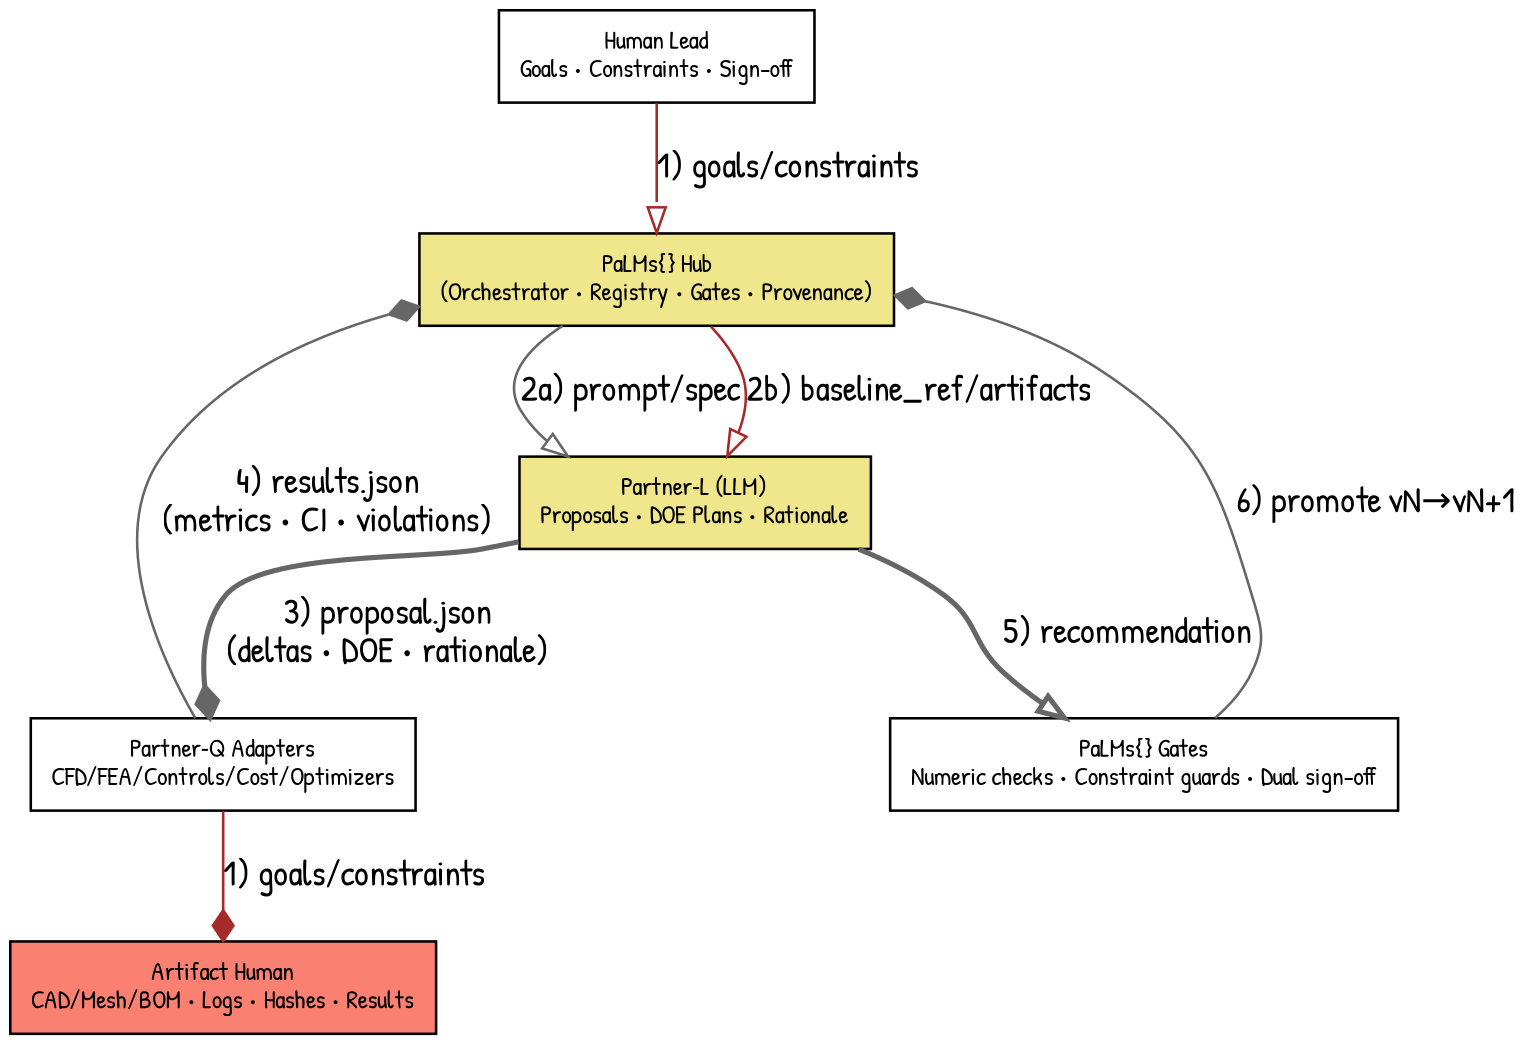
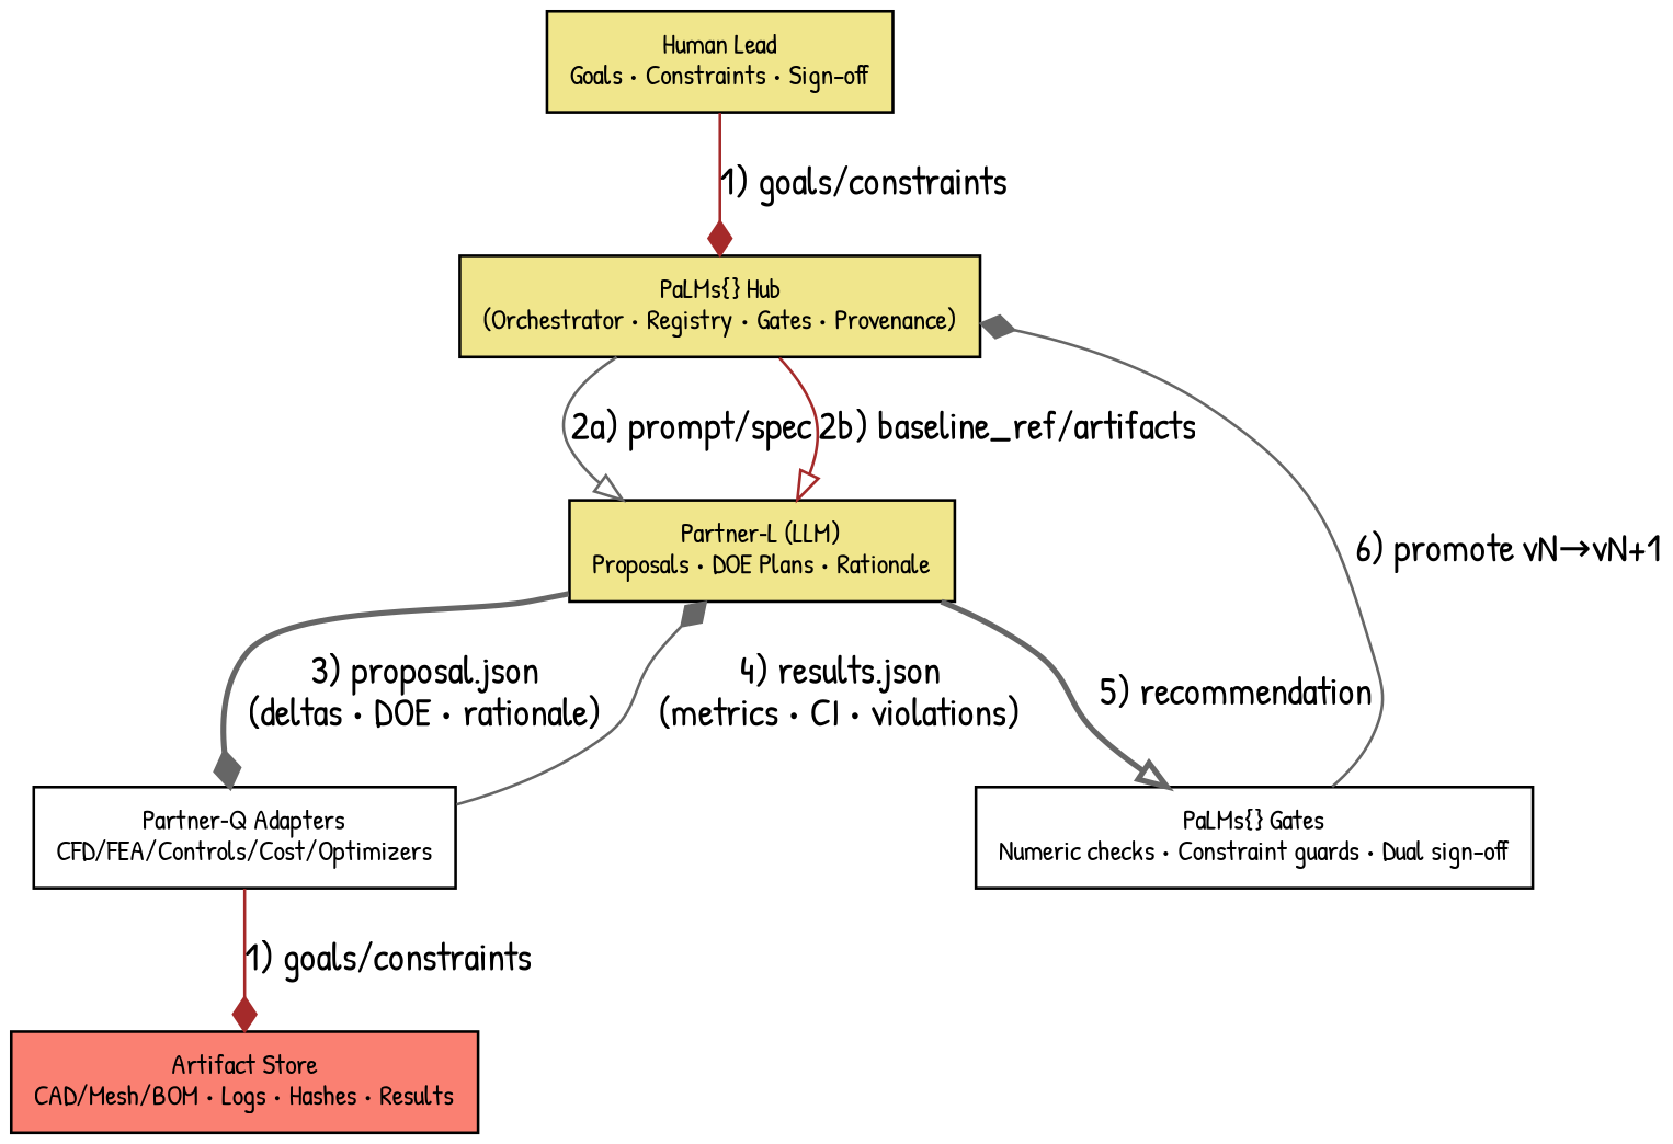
  digraph {
    fontname="Patrick Hand"
    rankdir=TB
    node [fillcolor=khaki fontname="Patrick Hand" fontsize=10 shape=box style=filled]
    edge [arrowhead=diamond color=gray40 fontname="Patrick Hand" style=solid]
-   n1 [fillcolor=white label="Human Lead\nGoals • Constraints • Sign-off"]
+   n1 [label="Human Lead\nGoals • Constraints • Sign-off"]
    n2 [label="PaLMs{} Hub\n(Orchestrator • Registry • Gates • Provenance)"]
    n3 [label="Partner‑L (LLM)\nProposals • DOE Plans • Rationale"]
-   n4 [fillcolor=salmon label="Artifact Human\nCAD/Mesh/BOM • Logs • Hashes • Results"]
+   n4 [fillcolor=salmon label="Artifact Store\nCAD/Mesh/BOM • Logs • Hashes • Results"]
    n5 [fillcolor=white label="Partner‑Q Adapters\nCFD/FEA/Controls/Cost/Optimizers"]
    n6 [fillcolor=white label="PaLMs{} Gates\nNumeric checks • Constraint guards • Dual sign-off"]
-   n1 -> n2 [arrowhead=onormal color=brown label="1) goals/constraints"]
+   n1 -> n2 [color=brown label="1) goals/constraints"]
    n2 -> n3 [arrowhead=onormal label="2a) prompt/spec"]
    n2 -> n3 [arrowhead=onormal color=brown label="2b) baseline_ref/artifacts"]
    n3 -> n5 [label="3) proposal.json\n(deltas • DOE • rationale)" style=bold]
    n3 -> n6 [arrowhead=onormal label="5) recommendation" style=bold]
-   n5 -> n2 [label="4) results.json\n(metrics • CI • violations)"]
+   n5 -> n3 [label="4) results.json\n(metrics • CI • violations)"]
    n5 -> n4 [color=brown label="1) goals/constraints"]
    n6 -> n2 [label="6) promote vN→vN+1"]
  }
